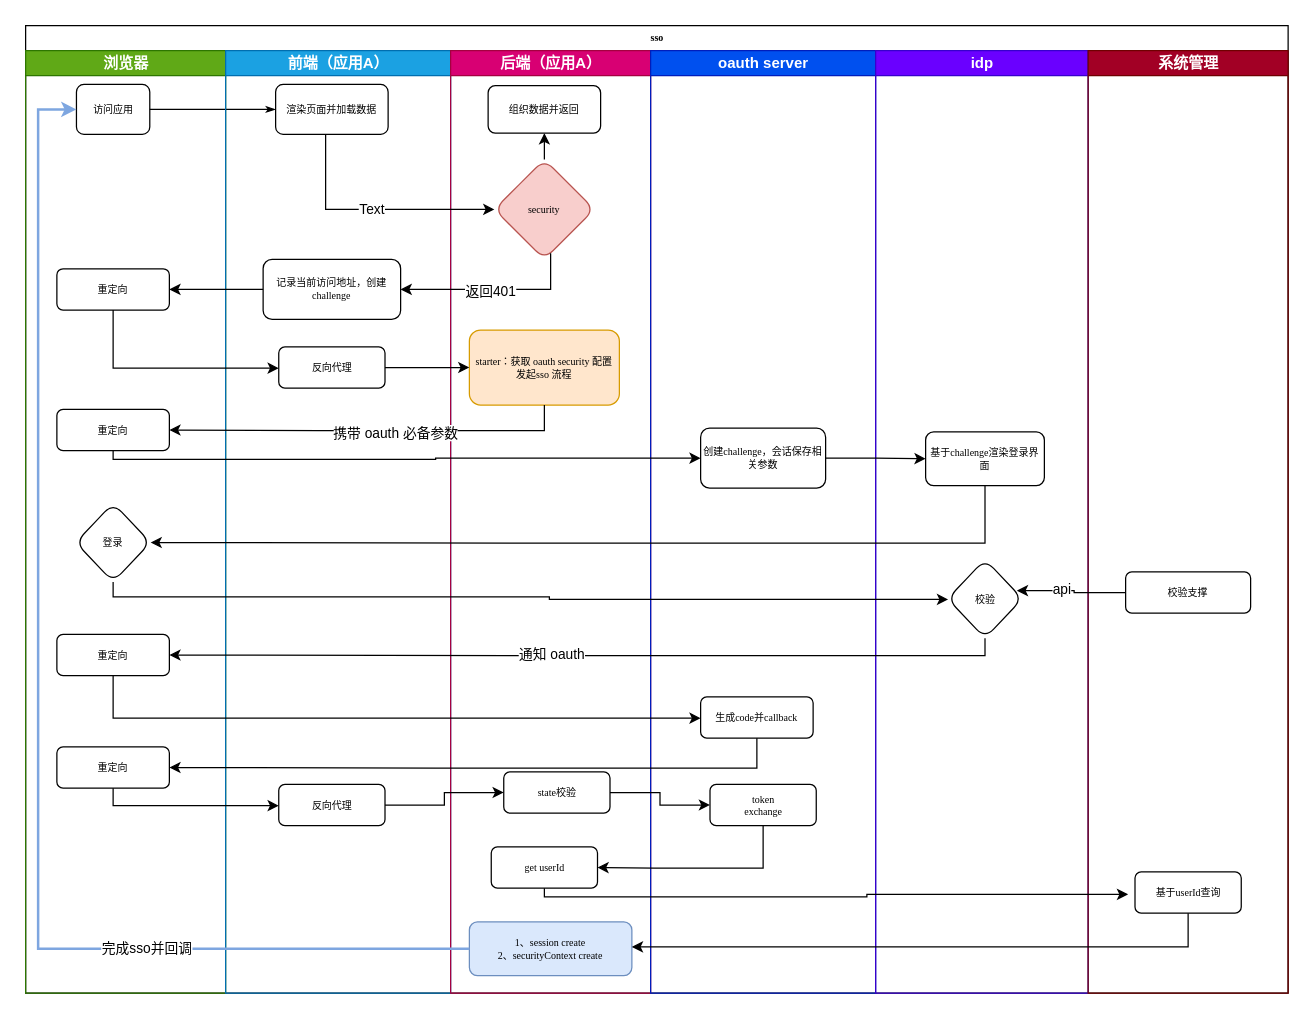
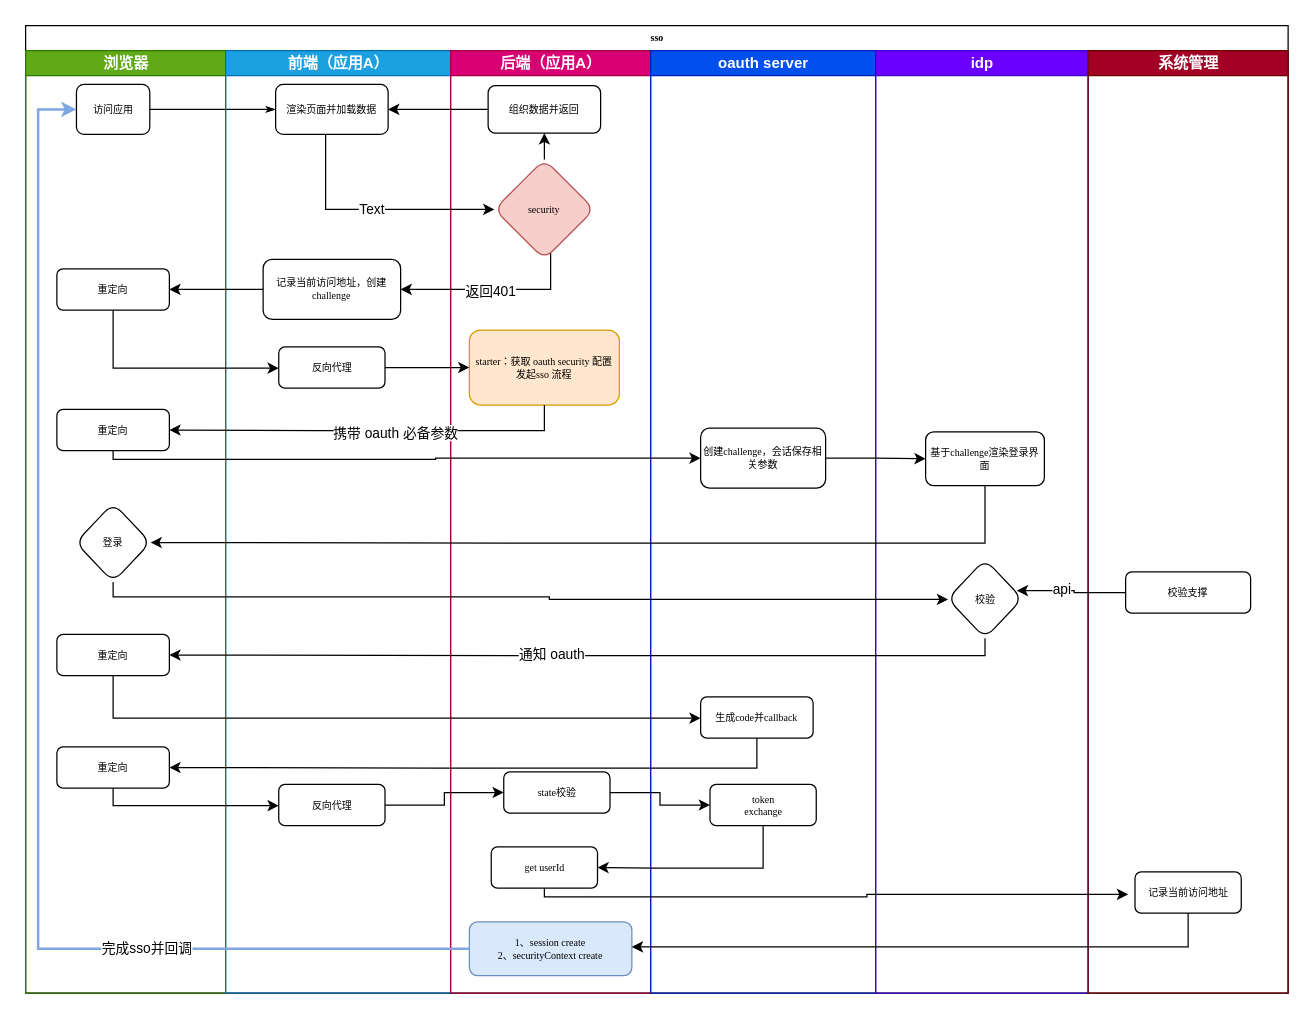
  <mxCell id="0" />
  <mxCell id="1" parent="0" />
  <mxCell id="2" value="sso" style="swimlane;html=1;childLayout=stackLayout;startSize=20;rounded=0;shadow=0;labelBackgroundColor=none;strokeWidth=1;fontFamily=Verdana;fontSize=8;align=center;" parent="1" vertex="1"><mxGeometry x="20" y="20" width="1010" height="774" as="geometry" /></mxCell>
  <mxCell id="3" value="浏览器" style="swimlane;html=1;startSize=20;fillColor=#60a917;fontColor=#ffffff;strokeColor=#2D7600;" parent="2" vertex="1"><mxGeometry y="20" width="160" height="754" as="geometry" /></mxCell>
  <mxCell id="4" value="访问应用" style="rounded=1;whiteSpace=wrap;html=1;shadow=0;labelBackgroundColor=none;strokeWidth=1;fontFamily=Verdana;fontSize=8;align=center;aspect=fixed;" parent="3" vertex="1"><mxGeometry x="40.66" y="27" width="58.67" height="40" as="geometry" /></mxCell>
  <mxCell id="5" value="重定向" style="whiteSpace=wrap;html=1;fontSize=8;fontFamily=Verdana;rounded=1;shadow=0;labelBackgroundColor=none;strokeWidth=1;" parent="3" vertex="1"><mxGeometry x="25" y="174.5" width="90" height="33" as="geometry" /></mxCell>
  <mxCell id="6" value="重定向" style="whiteSpace=wrap;html=1;fontSize=8;fontFamily=Verdana;rounded=1;shadow=0;labelBackgroundColor=none;strokeWidth=1;" parent="3" vertex="1"><mxGeometry x="25" y="287" width="90" height="33" as="geometry" /></mxCell>
  <mxCell id="7" value="登录" style="rhombus;whiteSpace=wrap;html=1;fontSize=8;fontFamily=Verdana;rounded=1;shadow=0;labelBackgroundColor=none;strokeWidth=1;" parent="3" vertex="1"><mxGeometry x="40" y="362" width="60" height="63" as="geometry" /></mxCell>
  <mxCell id="8" value="重定向" style="whiteSpace=wrap;html=1;fontSize=8;fontFamily=Verdana;rounded=1;shadow=0;labelBackgroundColor=none;strokeWidth=1;" parent="3" vertex="1"><mxGeometry x="25" y="467" width="90" height="33" as="geometry" /></mxCell>
  <mxCell id="9" value="重定向" style="whiteSpace=wrap;html=1;fontSize=8;fontFamily=Verdana;rounded=1;shadow=0;labelBackgroundColor=none;strokeWidth=1;" parent="3" vertex="1"><mxGeometry x="25" y="557" width="90" height="33" as="geometry" /></mxCell>
  <mxCell id="10" style="edgeStyle=orthogonalEdgeStyle;rounded=1;html=1;labelBackgroundColor=none;startArrow=none;startFill=0;startSize=5;endArrow=classicThin;endFill=1;endSize=5;jettySize=auto;orthogonalLoop=1;strokeWidth=1;fontFamily=Verdana;fontSize=8" parent="2" source="4" target="12" edge="1"><mxGeometry relative="1" as="geometry" /></mxCell>
  <mxCell id="11" value="前端（应用A）" style="swimlane;html=1;startSize=20;fillColor=#1ba1e2;fontColor=#ffffff;strokeColor=#006EAF;" parent="2" vertex="1"><mxGeometry x="160" y="20" width="180" height="754" as="geometry" /></mxCell>
  <mxCell id="12" value="渲染页面并加载数据" style="rounded=1;whiteSpace=wrap;html=1;shadow=0;labelBackgroundColor=none;strokeWidth=1;fontFamily=Verdana;fontSize=8;align=center;" parent="11" vertex="1"><mxGeometry x="40" y="27" width="90" height="40" as="geometry" /></mxCell>
  <mxCell id="13" value="记录当前访问地址，创建challenge" style="whiteSpace=wrap;html=1;fontSize=8;fontFamily=Verdana;rounded=1;shadow=0;labelBackgroundColor=none;strokeWidth=1;" parent="11" vertex="1"><mxGeometry x="30" y="167" width="110" height="48" as="geometry" /></mxCell>
  <mxCell id="14" value="反向代理" style="whiteSpace=wrap;html=1;fontSize=8;fontFamily=Verdana;rounded=1;shadow=0;labelBackgroundColor=none;strokeWidth=1;" parent="11" vertex="1"><mxGeometry x="42.5" y="237" width="85" height="33" as="geometry" /></mxCell>
  <mxCell id="15" value="反向代理" style="whiteSpace=wrap;html=1;fontSize=8;fontFamily=Verdana;rounded=1;shadow=0;labelBackgroundColor=none;strokeWidth=1;" parent="11" vertex="1"><mxGeometry x="42.5" y="587" width="85" height="33" as="geometry" /></mxCell>
  <mxCell id="16" value="后端（应用A）" style="swimlane;html=1;startSize=20;fillColor=#d80073;fontColor=#ffffff;strokeColor=#A50040;" parent="2" vertex="1"><mxGeometry x="340" y="20" width="160" height="754" as="geometry" /></mxCell>
  <mxCell id="17" style="edgeStyle=orthogonalEdgeStyle;rounded=0;orthogonalLoop=1;jettySize=auto;html=1;entryX=0.5;entryY=1;entryDx=0;entryDy=0;" parent="16" source="18" target="19" edge="1"><mxGeometry relative="1" as="geometry" /></mxCell>
  <mxCell id="18" value="security" style="rhombus;whiteSpace=wrap;html=1;fontSize=8;fontFamily=Verdana;rounded=1;shadow=0;labelBackgroundColor=none;strokeWidth=1;fillColor=#f8cecc;strokeColor=#b85450;" parent="16" vertex="1"><mxGeometry x="35" y="87" width="80" height="80" as="geometry" /></mxCell>
  <mxCell id="19" value="组织数据并返回" style="rounded=1;whiteSpace=wrap;html=1;shadow=0;labelBackgroundColor=none;strokeWidth=1;fontFamily=Verdana;fontSize=8;align=center;" parent="16" vertex="1"><mxGeometry x="30" y="28" width="90" height="38" as="geometry" /></mxCell>
  <mxCell id="20" value="starter：获取 oauth security 配置 发起sso 流程" style="whiteSpace=wrap;html=1;fontSize=8;fontFamily=Verdana;rounded=1;shadow=0;labelBackgroundColor=none;strokeWidth=1;fillColor=#ffe6cc;strokeColor=#d79b00;" parent="16" vertex="1"><mxGeometry x="15" y="223.5" width="120" height="60" as="geometry" /></mxCell>
  <mxCell id="21" value="state校验" style="whiteSpace=wrap;html=1;fontSize=8;fontFamily=Verdana;rounded=1;shadow=0;labelBackgroundColor=none;strokeWidth=1;" parent="16" vertex="1"><mxGeometry x="42.5" y="577" width="85" height="33" as="geometry" /></mxCell>
  <mxCell id="22" value="get userId" style="whiteSpace=wrap;html=1;fontSize=8;fontFamily=Verdana;rounded=1;shadow=0;labelBackgroundColor=none;strokeWidth=1;" parent="16" vertex="1"><mxGeometry x="32.5" y="637" width="85" height="33" as="geometry" /></mxCell>
  <mxCell id="23" value="1、session create&lt;br&gt;2、securityContext create" style="whiteSpace=wrap;html=1;fontSize=8;fontFamily=Verdana;rounded=1;shadow=0;labelBackgroundColor=none;strokeWidth=1;fillColor=#dae8fc;strokeColor=#6c8ebf;" parent="16" vertex="1"><mxGeometry x="15" y="697" width="130" height="43" as="geometry" /></mxCell>
  <mxCell id="24" value="oauth server" style="swimlane;html=1;startSize=20;fillColor=#0050ef;fontColor=#ffffff;strokeColor=#001DBC;" parent="2" vertex="1"><mxGeometry x="500" y="20" width="180" height="754" as="geometry" /></mxCell>
  <mxCell id="25" style="edgeStyle=orthogonalEdgeStyle;rounded=1;html=1;labelBackgroundColor=none;startArrow=none;startFill=0;startSize=5;endArrow=classicThin;endFill=1;endSize=5;jettySize=auto;orthogonalLoop=1;strokeColor=#000000;strokeWidth=1;fontFamily=Verdana;fontSize=8;fontColor=#000000;" parent="24" edge="1"><mxGeometry relative="1" as="geometry"><mxPoint x="80" y="320" as="targetPoint" /></mxGeometry></mxCell>
  <mxCell id="26" style="edgeStyle=orthogonalEdgeStyle;rounded=1;html=1;labelBackgroundColor=none;startArrow=none;startFill=0;startSize=5;endArrow=classicThin;endFill=1;endSize=5;jettySize=auto;orthogonalLoop=1;strokeWidth=1;fontFamily=Verdana;fontSize=8" parent="24" edge="1"><mxGeometry relative="1" as="geometry"><mxPoint x="80" y="400" as="targetPoint" /></mxGeometry></mxCell>
  <mxCell id="27" value="创建challenge，会话保存相关参数" style="whiteSpace=wrap;html=1;fontSize=8;fontFamily=Verdana;rounded=1;shadow=0;labelBackgroundColor=none;strokeWidth=1;" parent="24" vertex="1"><mxGeometry x="40" y="302" width="100" height="48" as="geometry" /></mxCell>
  <mxCell id="28" value="token&lt;br&gt;exchange" style="whiteSpace=wrap;html=1;fontSize=8;fontFamily=Verdana;rounded=1;shadow=0;labelBackgroundColor=none;strokeWidth=1;" parent="24" vertex="1"><mxGeometry x="47.5" y="587" width="85" height="33" as="geometry" /></mxCell>
  <mxCell id="29" value="生成code并callback" style="whiteSpace=wrap;html=1;fontSize=8;fontFamily=Verdana;rounded=1;shadow=0;labelBackgroundColor=none;strokeWidth=1;" parent="24" vertex="1"><mxGeometry x="40" y="517" width="90" height="33" as="geometry" /></mxCell>
  <mxCell id="30" value="idp" style="swimlane;html=1;startSize=20;aspect=fixed;fillColor=#6a00ff;fontColor=#ffffff;strokeColor=#3700CC;" parent="2" vertex="1"><mxGeometry x="680" y="20" width="170" height="754" as="geometry" /></mxCell>
  <mxCell id="31" style="edgeStyle=orthogonalEdgeStyle;rounded=1;html=1;labelBackgroundColor=none;startArrow=none;startFill=0;startSize=5;endArrow=classicThin;endFill=1;endSize=5;jettySize=auto;orthogonalLoop=1;strokeWidth=1;fontFamily=Verdana;fontSize=8" parent="30" edge="1"><mxGeometry relative="1" as="geometry"><mxPoint x="80" y="460" as="sourcePoint" /></mxGeometry></mxCell>
  <mxCell id="32" value="基于challenge渲染登录界面" style="whiteSpace=wrap;html=1;fontSize=8;fontFamily=Verdana;rounded=1;shadow=0;labelBackgroundColor=none;strokeWidth=1;" parent="30" vertex="1"><mxGeometry x="40" y="305" width="95" height="43" as="geometry" /></mxCell>
  <mxCell id="33" value="校验" style="rhombus;whiteSpace=wrap;html=1;fontSize=8;fontFamily=Verdana;rounded=1;shadow=0;labelBackgroundColor=none;strokeWidth=1;" parent="30" vertex="1"><mxGeometry x="57.5" y="407" width="60" height="63" as="geometry" /></mxCell>
  <mxCell id="34" value="系统管理" style="swimlane;html=1;startSize=20;fillColor=#a20025;fontColor=#ffffff;strokeColor=#6F0000;" parent="2" vertex="1"><mxGeometry x="850" y="20" width="160" height="754" as="geometry" /></mxCell>
  <mxCell id="35" value="校验支撑" style="whiteSpace=wrap;html=1;fontSize=8;fontFamily=Verdana;rounded=1;shadow=0;labelBackgroundColor=none;strokeWidth=1;" parent="34" vertex="1"><mxGeometry x="30" y="417" width="100" height="33" as="geometry" /></mxCell>
- <mxCell id="36" value="基于userId查询" style="whiteSpace=wrap;html=1;fontSize=8;fontFamily=Verdana;rounded=1;shadow=0;labelBackgroundColor=none;strokeWidth=1;" parent="34" vertex="1"><mxGeometry x="37.5" y="657" width="85" height="33" as="geometry" /></mxCell>
+ <mxCell id="36" value="记录当前访问地址" style="whiteSpace=wrap;html=1;fontSize=8;fontFamily=Verdana;rounded=1;shadow=0;labelBackgroundColor=none;strokeWidth=1;" parent="34" vertex="1"><mxGeometry x="37.5" y="657" width="85" height="33" as="geometry" /></mxCell>
  <mxCell id="37" value="" style="edgeStyle=orthogonalEdgeStyle;rounded=0;orthogonalLoop=1;jettySize=auto;html=1;" parent="2" source="12" target="18" edge="1"><mxGeometry relative="1" as="geometry"><Array as="points"><mxPoint x="240" y="147" /></Array></mxGeometry></mxCell>
  <mxCell id="38" value="Text" style="edgeLabel;html=1;align=center;verticalAlign=middle;resizable=0;points=[];" parent="37" vertex="1" connectable="0"><mxGeometry x="-0.011" y="1" relative="1" as="geometry"><mxPoint as="offset" /></mxGeometry></mxCell>
+ <mxCell id="39" style="edgeStyle=orthogonalEdgeStyle;rounded=0;orthogonalLoop=1;jettySize=auto;html=1;entryX=1;entryY=0.5;entryDx=0;entryDy=0;" parent="2" source="19" target="12" edge="1"><mxGeometry relative="1" as="geometry" /></mxCell>
  <mxCell id="40" value="" style="edgeStyle=orthogonalEdgeStyle;rounded=0;orthogonalLoop=1;jettySize=auto;html=1;" parent="2" source="18" target="13" edge="1"><mxGeometry relative="1" as="geometry"><Array as="points"><mxPoint x="420" y="211" /></Array></mxGeometry></mxCell>
  <mxCell id="41" value="返回401" style="edgeLabel;html=1;align=center;verticalAlign=middle;resizable=0;points=[];" parent="40" vertex="1" connectable="0"><mxGeometry x="0.053" y="1" relative="1" as="geometry"><mxPoint as="offset" /></mxGeometry></mxCell>
  <mxCell id="42" value="" style="edgeStyle=orthogonalEdgeStyle;rounded=0;orthogonalLoop=1;jettySize=auto;html=1;" parent="2" source="27" target="32" edge="1"><mxGeometry relative="1" as="geometry" /></mxCell>
  <mxCell id="43" value="" style="edgeStyle=orthogonalEdgeStyle;rounded=0;orthogonalLoop=1;jettySize=auto;html=1;" parent="2" source="13" target="5" edge="1"><mxGeometry relative="1" as="geometry" /></mxCell>
  <mxCell id="44" value="" style="edgeStyle=orthogonalEdgeStyle;rounded=0;orthogonalLoop=1;jettySize=auto;html=1;" parent="2" source="5" target="14" edge="1"><mxGeometry relative="1" as="geometry"><Array as="points"><mxPoint x="70" y="274" /></Array></mxGeometry></mxCell>
  <mxCell id="45" style="edgeStyle=orthogonalEdgeStyle;rounded=0;orthogonalLoop=1;jettySize=auto;html=1;entryX=0;entryY=0.5;entryDx=0;entryDy=0;" parent="2" source="14" target="20" edge="1"><mxGeometry relative="1" as="geometry" /></mxCell>
  <mxCell id="46" style="edgeStyle=orthogonalEdgeStyle;rounded=0;orthogonalLoop=1;jettySize=auto;html=1;entryX=1;entryY=0.5;entryDx=0;entryDy=0;" parent="2" source="20" target="6" edge="1"><mxGeometry relative="1" as="geometry"><Array as="points"><mxPoint x="415" y="324" /><mxPoint x="235" y="324" /></Array></mxGeometry></mxCell>
  <mxCell id="47" value="携带 oauth 必备参数" style="edgeLabel;html=1;align=center;verticalAlign=middle;resizable=0;points=[];" parent="46" vertex="1" connectable="0"><mxGeometry x="-0.123" y="1" relative="1" as="geometry"><mxPoint x="1" as="offset" /></mxGeometry></mxCell>
  <mxCell id="48" style="edgeStyle=orthogonalEdgeStyle;rounded=0;orthogonalLoop=1;jettySize=auto;html=1;entryX=0;entryY=0.5;entryDx=0;entryDy=0;" parent="2" source="6" target="27" edge="1"><mxGeometry relative="1" as="geometry"><Array as="points"><mxPoint x="70" y="347" /><mxPoint x="328" y="347" /><mxPoint x="328" y="346" /></Array></mxGeometry></mxCell>
  <mxCell id="49" style="edgeStyle=orthogonalEdgeStyle;rounded=0;orthogonalLoop=1;jettySize=auto;html=1;entryX=1;entryY=0.5;entryDx=0;entryDy=0;" parent="2" source="32" target="7" edge="1"><mxGeometry relative="1" as="geometry"><Array as="points"><mxPoint x="768" y="414" /><mxPoint x="410" y="414" /></Array></mxGeometry></mxCell>
  <mxCell id="50" value="" style="edgeStyle=orthogonalEdgeStyle;rounded=0;orthogonalLoop=1;jettySize=auto;html=1;" parent="2" source="7" target="33" edge="1"><mxGeometry relative="1" as="geometry"><Array as="points"><mxPoint x="70" y="457" /><mxPoint x="419" y="457" /><mxPoint x="419" y="459" /></Array></mxGeometry></mxCell>
  <mxCell id="51" style="edgeStyle=orthogonalEdgeStyle;rounded=0;orthogonalLoop=1;jettySize=auto;html=1;entryX=0.925;entryY=0.397;entryDx=0;entryDy=0;entryPerimeter=0;" parent="2" source="35" target="33" edge="1"><mxGeometry relative="1" as="geometry" /></mxCell>
  <mxCell id="52" value="api" style="edgeLabel;html=1;align=center;verticalAlign=middle;resizable=0;points=[];" parent="51" vertex="1" connectable="0"><mxGeometry x="0.209" y="-2" relative="1" as="geometry"><mxPoint as="offset" /></mxGeometry></mxCell>
  <mxCell id="53" style="edgeStyle=orthogonalEdgeStyle;rounded=0;orthogonalLoop=1;jettySize=auto;html=1;entryX=1;entryY=0.5;entryDx=0;entryDy=0;" parent="2" source="33" target="8" edge="1"><mxGeometry relative="1" as="geometry"><Array as="points"><mxPoint x="768" y="504" /><mxPoint x="426" y="504" /></Array></mxGeometry></mxCell>
  <mxCell id="54" value="通知 oauth" style="edgeLabel;html=1;align=center;verticalAlign=middle;resizable=0;points=[];" parent="53" vertex="1" connectable="0"><mxGeometry x="0.082" y="-1" relative="1" as="geometry"><mxPoint as="offset" /></mxGeometry></mxCell>
  <mxCell id="55" value="" style="edgeStyle=orthogonalEdgeStyle;rounded=0;orthogonalLoop=1;jettySize=auto;html=1;" parent="2" source="8" target="29" edge="1"><mxGeometry relative="1" as="geometry"><Array as="points"><mxPoint x="70" y="554" /></Array></mxGeometry></mxCell>
  <mxCell id="56" style="edgeStyle=orthogonalEdgeStyle;rounded=0;orthogonalLoop=1;jettySize=auto;html=1;" parent="2" source="9" target="15" edge="1"><mxGeometry relative="1" as="geometry"><Array as="points"><mxPoint x="70" y="624" /></Array></mxGeometry></mxCell>
  <mxCell id="57" style="edgeStyle=orthogonalEdgeStyle;rounded=0;orthogonalLoop=1;jettySize=auto;html=1;" parent="2" source="15" target="21" edge="1"><mxGeometry relative="1" as="geometry" /></mxCell>
  <mxCell id="58" style="edgeStyle=orthogonalEdgeStyle;rounded=0;orthogonalLoop=1;jettySize=auto;html=1;" parent="2" source="21" target="28" edge="1"><mxGeometry relative="1" as="geometry" /></mxCell>
  <mxCell id="59" style="edgeStyle=orthogonalEdgeStyle;rounded=0;orthogonalLoop=1;jettySize=auto;html=1;entryX=1;entryY=0.5;entryDx=0;entryDy=0;" parent="2" source="28" target="22" edge="1"><mxGeometry relative="1" as="geometry"><Array as="points"><mxPoint x="590" y="674" /><mxPoint x="503" y="674" /></Array></mxGeometry></mxCell>
  <mxCell id="60" style="edgeStyle=orthogonalEdgeStyle;rounded=0;orthogonalLoop=1;jettySize=auto;html=1;entryX=-0.065;entryY=0.545;entryDx=0;entryDy=0;entryPerimeter=0;" parent="2" source="22" target="36" edge="1"><mxGeometry relative="1" as="geometry"><Array as="points"><mxPoint x="415" y="697" /><mxPoint x="673" y="697" /><mxPoint x="673" y="695" /></Array></mxGeometry></mxCell>
  <mxCell id="61" style="edgeStyle=orthogonalEdgeStyle;rounded=0;orthogonalLoop=1;jettySize=auto;html=1;" parent="2" source="36" target="23" edge="1"><mxGeometry relative="1" as="geometry"><Array as="points"><mxPoint x="930" y="737" /></Array></mxGeometry></mxCell>
  <mxCell id="62" style="edgeStyle=orthogonalEdgeStyle;rounded=0;orthogonalLoop=1;jettySize=auto;html=1;entryX=0;entryY=0.5;entryDx=0;entryDy=0;strokeColor=#7EA6E0;strokeWidth=2;" parent="2" source="23" target="4" edge="1"><mxGeometry relative="1" as="geometry"><Array as="points"><mxPoint x="10" y="739" /><mxPoint x="10" y="67" /></Array></mxGeometry></mxCell>
  <mxCell id="63" value="完成sso并回调" style="edgeLabel;html=1;align=center;verticalAlign=middle;resizable=0;points=[];" parent="62" vertex="1" connectable="0"><mxGeometry x="-0.505" y="-1" relative="1" as="geometry"><mxPoint as="offset" /></mxGeometry></mxCell>
  <mxCell id="64" style="edgeStyle=orthogonalEdgeStyle;rounded=0;orthogonalLoop=1;jettySize=auto;html=1;entryX=1;entryY=0.5;entryDx=0;entryDy=0;" edge="1" parent="2" source="29" target="9"><mxGeometry relative="1" as="geometry"><Array as="points"><mxPoint x="585" y="594" /><mxPoint x="328" y="594" /></Array></mxGeometry></mxCell>
  <mxCell id="65" value="" style="edgeStyle=orthogonalEdgeStyle;rounded=0;orthogonalLoop=1;jettySize=auto;html=1;" parent="1" edge="1"><mxGeometry relative="1" as="geometry"><mxPoint x="580" y="500" as="targetPoint" /></mxGeometry></mxCell>
